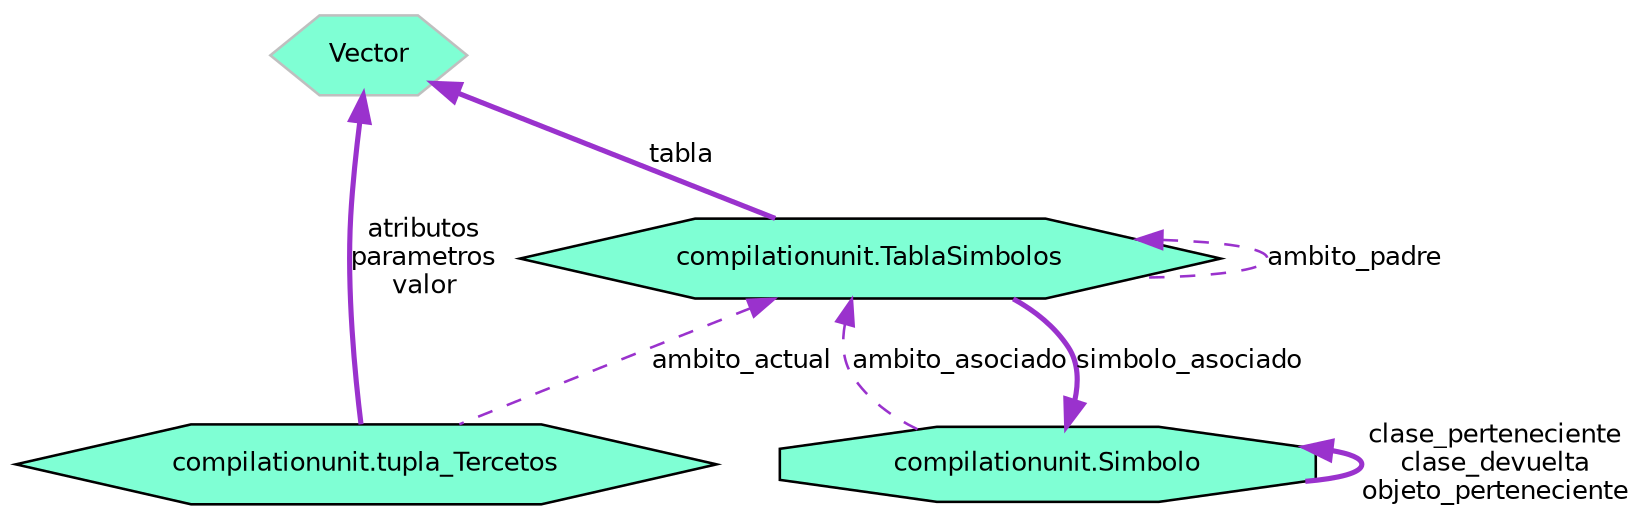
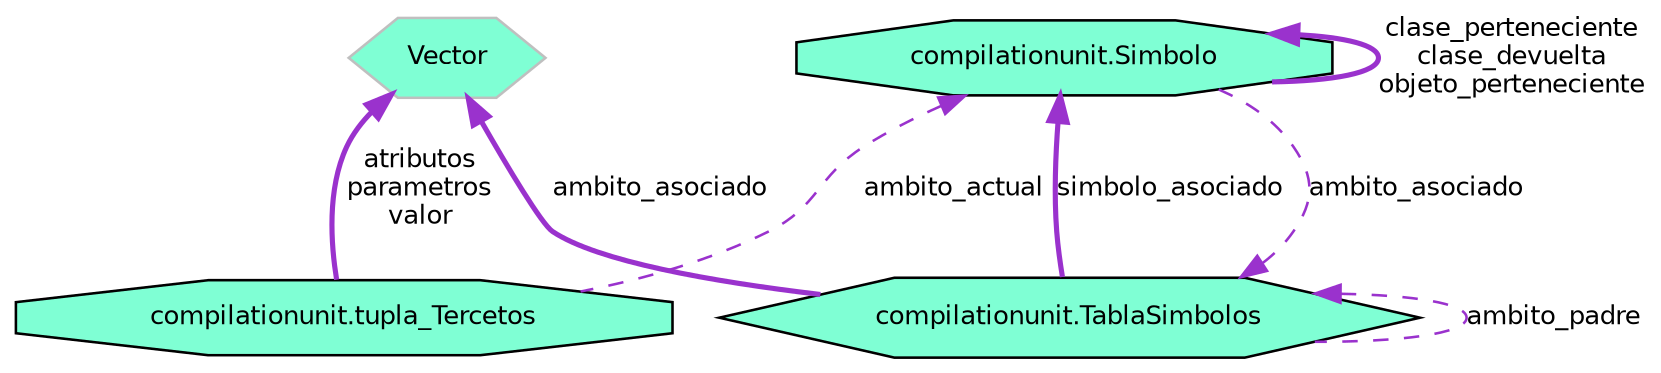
  digraph {
    node [color=black fillcolor=aquamarine fontname=Helvetica fontsize=10 shape=octagon style=filled]
    edge [color=darkorchid3 dir=back fontname=Helvetica fontsize=10 labelfontname=Helvetica labelfontsize=10 style=bold]
-   n1 [fontcolor=black height=0.2 label="compilationunit.tupla_Tercetos" shape=hexagon width=0.4]
+   n1 [fontcolor=black height=0.2 label="compilationunit.tupla_Tercetos" width=0.4]
    n2 [height=0.2 label="compilationunit.TablaSimbolos" shape=hexagon width=0.4]
    n3 [height=0.2 label="compilationunit.Simbolo" width=0.4]
    n4 [color=grey75 height=0.2 label=Vector shape=hexagon width=0.4]
-   n2 -> n1 [label=ambito_actual style=dashed]
+   n3 -> n1 [label=ambito_actual style=dashed]
    n2 -> n2 [label=ambito_padre style=dashed]
    n2 -> n3 [label=ambito_asociado style=dashed]
    n3 -> n2 [label=simbolo_asociado]
    n3 -> n3 [label="clase_perteneciente\nclase_devuelta\nobjeto_perteneciente"]
    n4 -> n1 [label="atributos\nparametros\nvalor"]
-   n4 -> n2 [label=tabla]
+   n4 -> n2 [label=ambito_asociado]
  }
